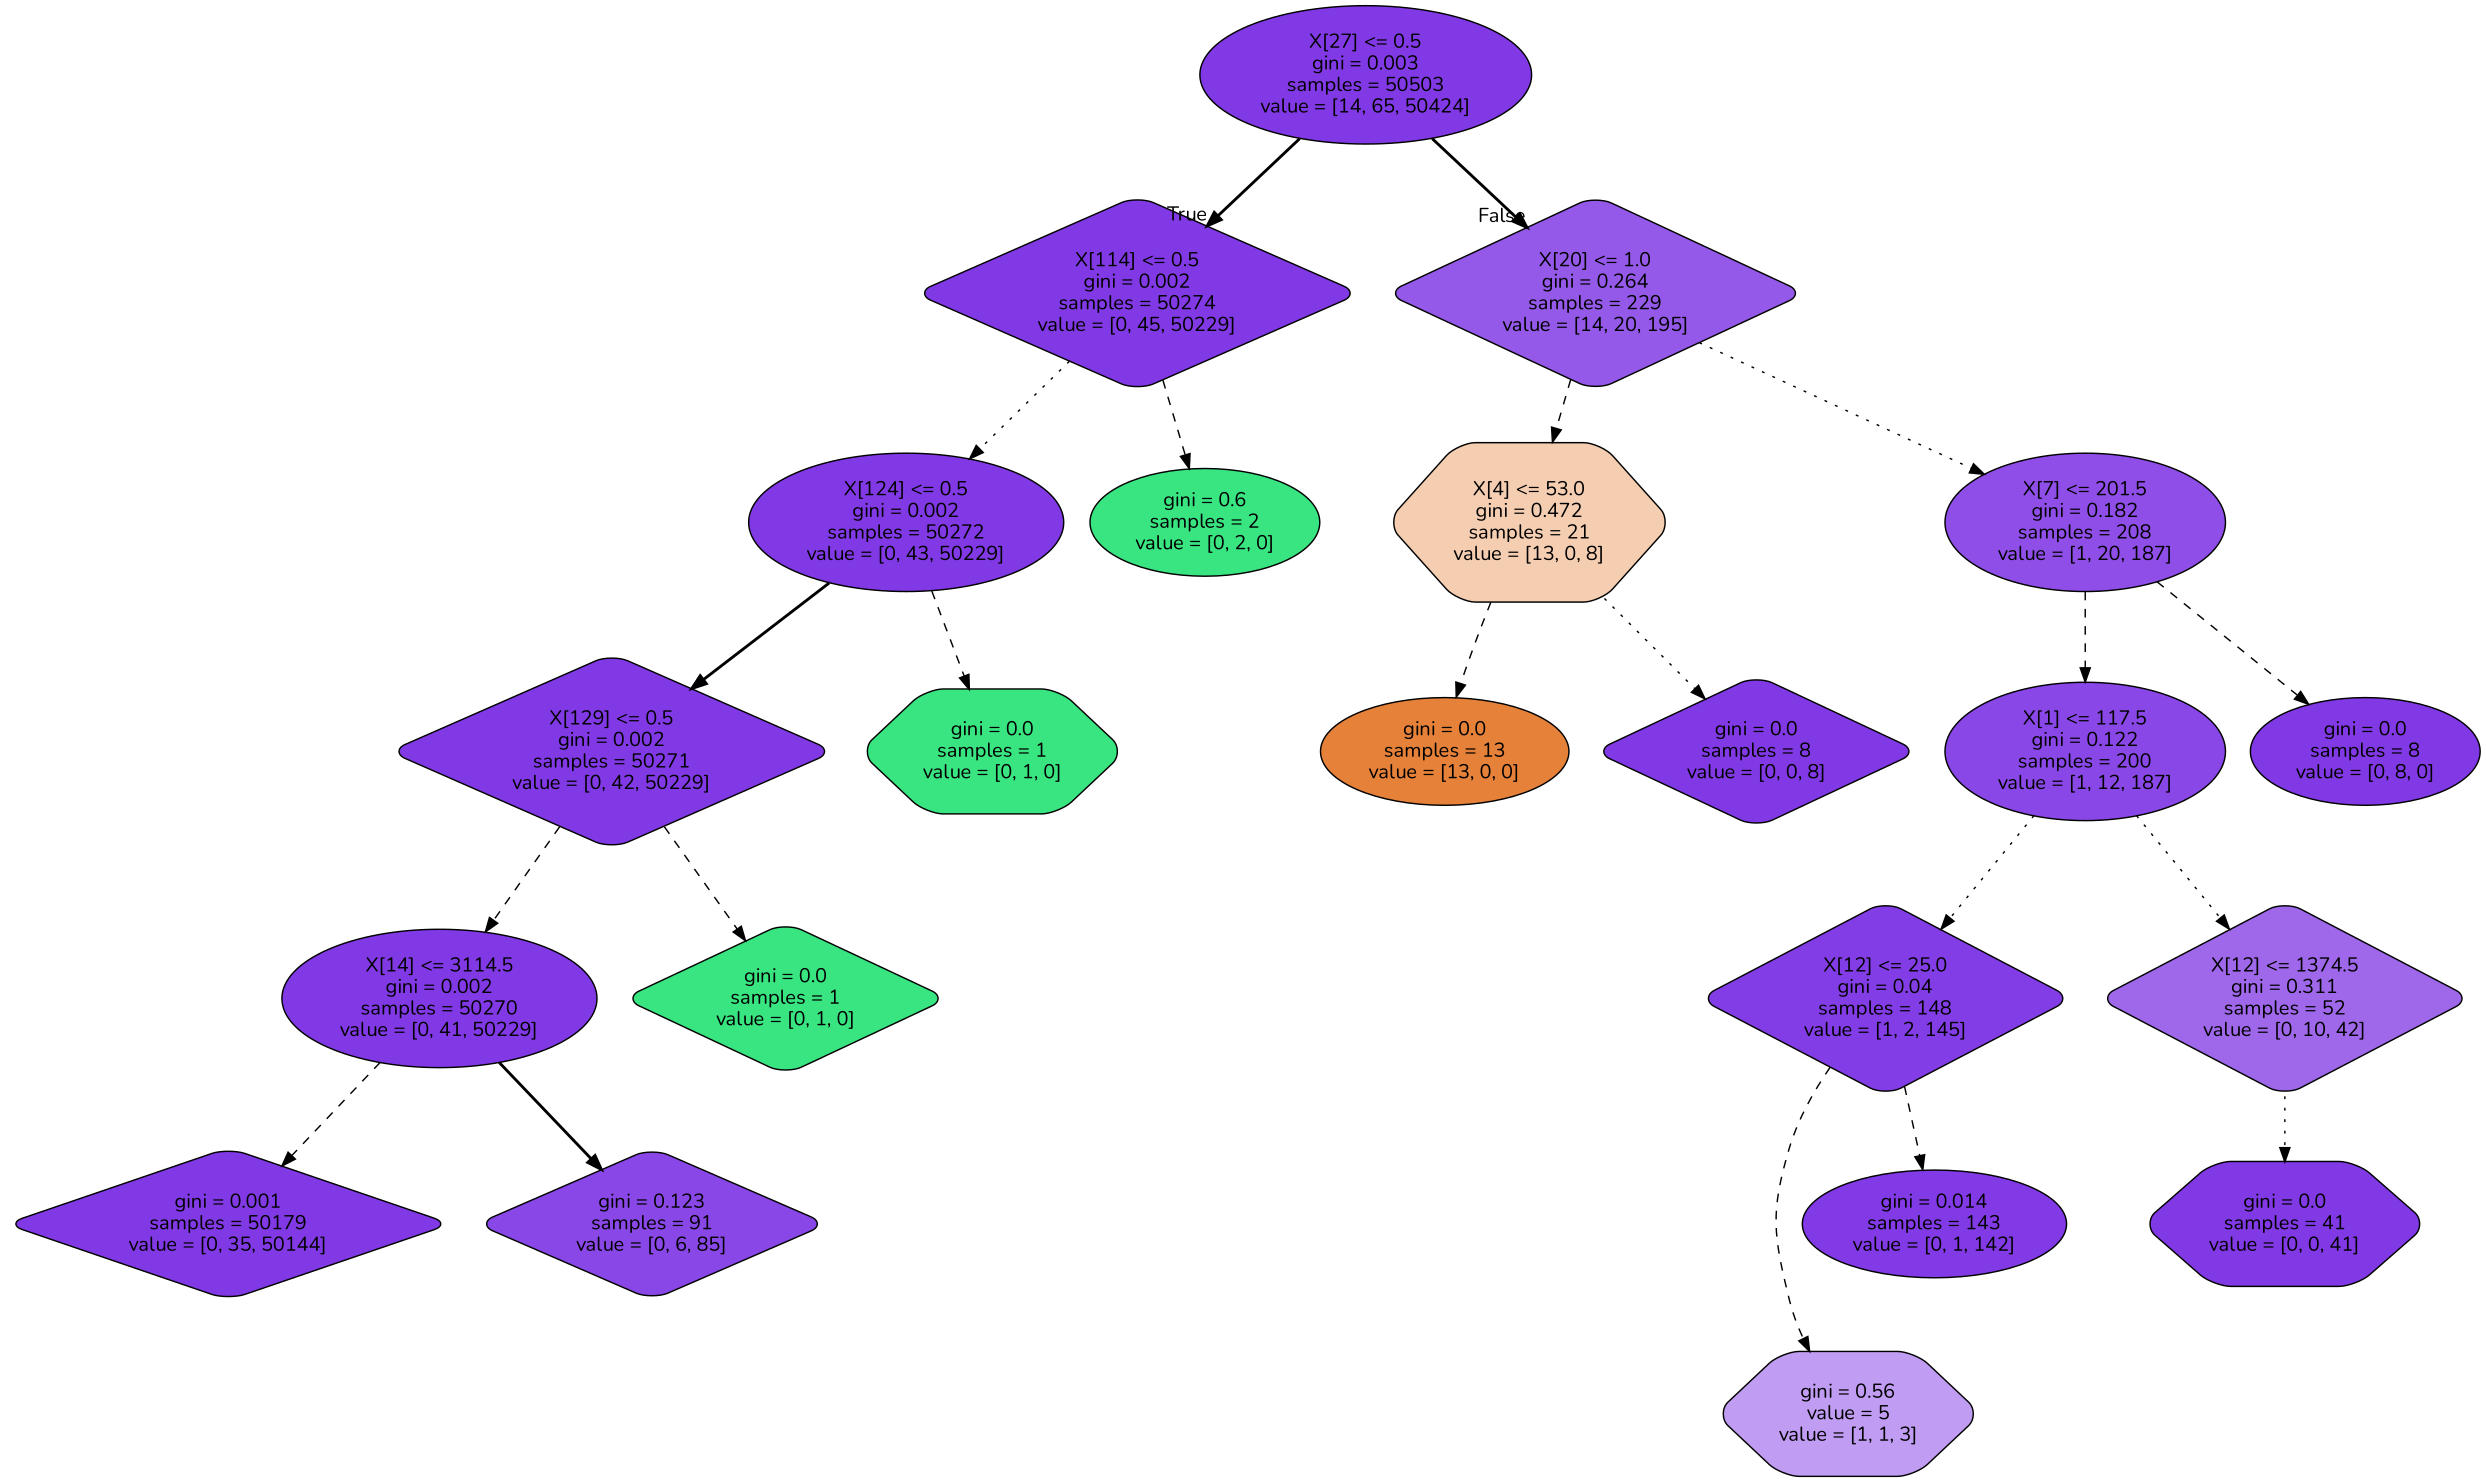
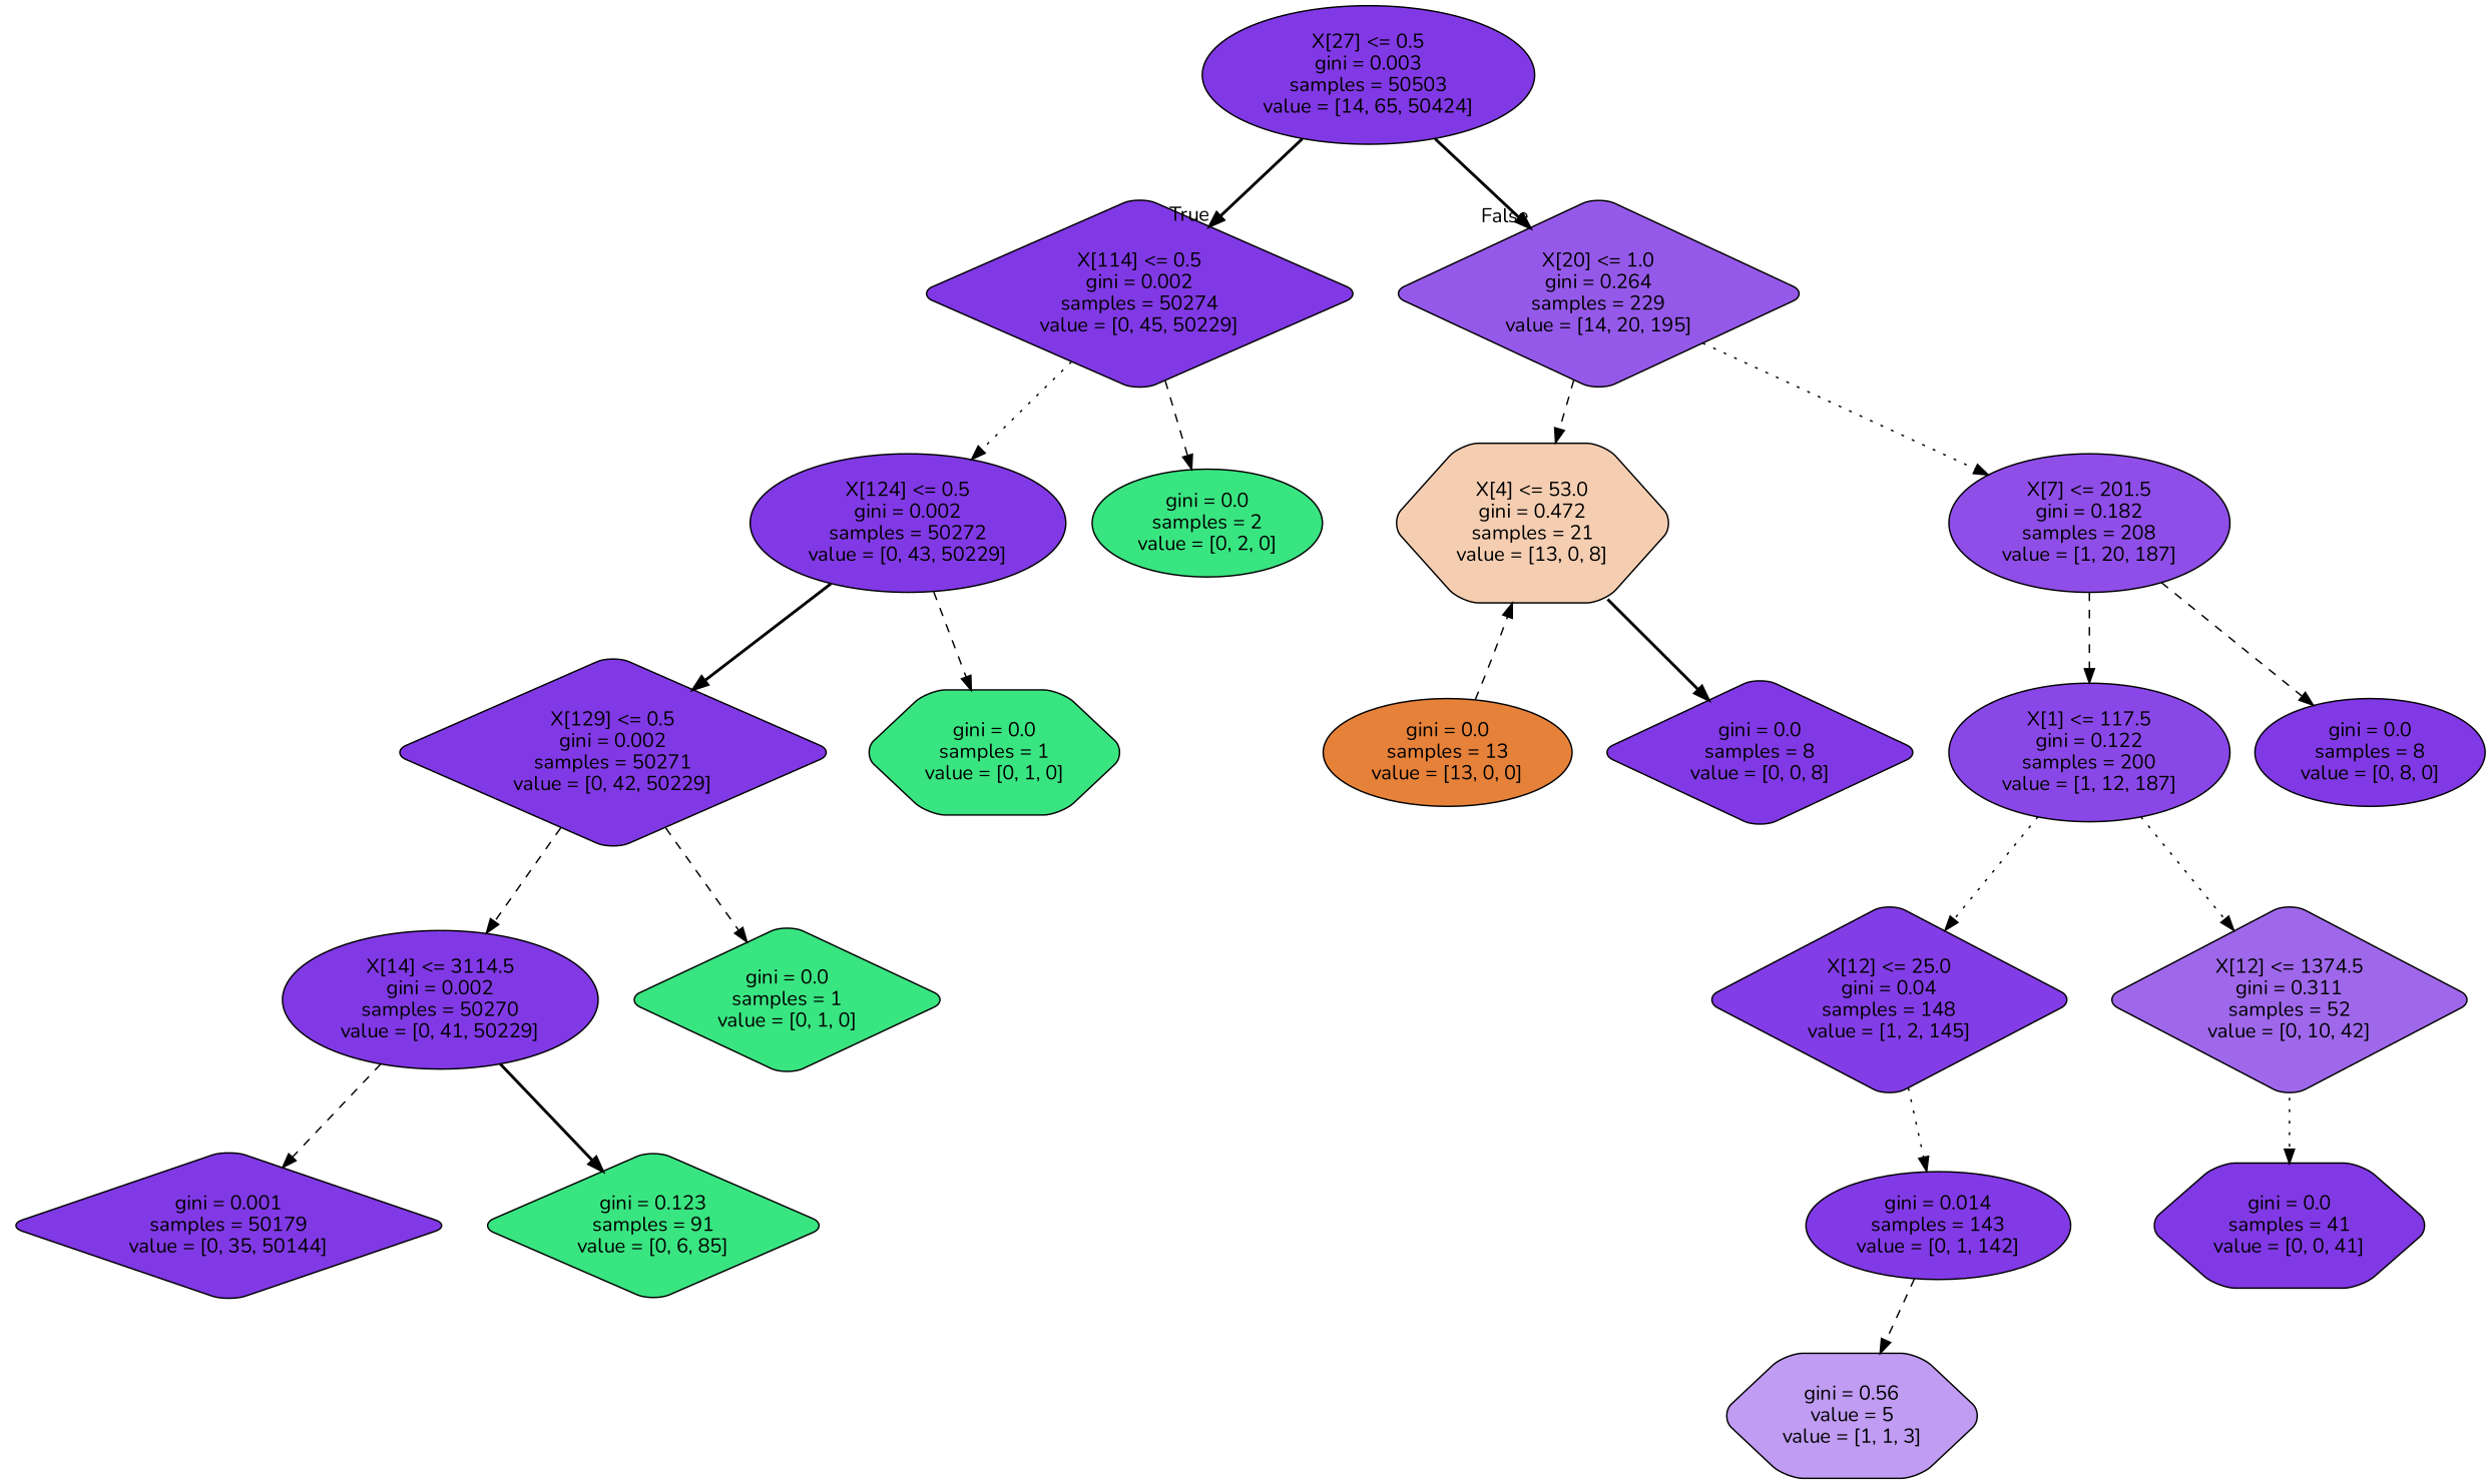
  digraph {
    fontname=Nunito
    node [color=black fillcolor="#8139e5ff" fontname=Nunito shape=ellipse style="filled, rounded"]
    edge [fontname=Nunito style=dashed]
    n1 [label="X[27] <= 0.5\ngini = 0.003\nsamples = 50503\nvalue = [14, 65, 50424]"]
    n2 [label="X[114] <= 0.5\ngini = 0.002\nsamples = 50274\nvalue = [0, 45, 50229]" shape=diamond]
    n3 [fillcolor="#8139e5d6" label="X[20] <= 1.0\ngini = 0.264\nsamples = 229\nvalue = [14, 20, 195]" shape=diamond]
    n4 [label="X[124] <= 0.5\ngini = 0.002\nsamples = 50272\nvalue = [0, 43, 50229]"]
-   n5 [fillcolor="#39e581ff" label="gini = 0.6\nsamples = 2\nvalue = [0, 2, 0]"]
+   n5 [fillcolor="#39e581ff" label="gini = 0.0\nsamples = 2\nvalue = [0, 2, 0]"]
    n6 [fillcolor="#e5813962" label="X[4] <= 53.0\ngini = 0.472\nsamples = 21\nvalue = [13, 0, 8]" shape=hexagon]
    n7 [fillcolor="#8139e5e3" label="X[7] <= 201.5\ngini = 0.182\nsamples = 208\nvalue = [1, 20, 187]"]
    n8 [label="X[129] <= 0.5\ngini = 0.002\nsamples = 50271\nvalue = [0, 42, 50229]" shape=diamond]
    n9 [fillcolor="#39e581ff" label="gini = 0.0\nsamples = 1\nvalue = [0, 1, 0]" shape=hexagon]
    n10 [label="X[14] <= 3114.5\ngini = 0.002\nsamples = 50270\nvalue = [0, 41, 50229]"]
    n11 [fillcolor="#39e581ff" label="gini = 0.0\nsamples = 1\nvalue = [0, 1, 0]" shape=diamond]
    n12 [label="gini = 0.001\nsamples = 50179\nvalue = [0, 35, 50144]" shape=diamond]
-   n13 [fillcolor="#8139e5ed" label="gini = 0.123\nsamples = 91\nvalue = [0, 6, 85]" shape=diamond]
+   n13 [fillcolor="#39e581ff" label="gini = 0.123\nsamples = 91\nvalue = [0, 6, 85]" shape=diamond]
    n14 [fillcolor="#e58139ff" label="gini = 0.0\nsamples = 13\nvalue = [13, 0, 0]"]
    n15 [label="gini = 0.0\nsamples = 8\nvalue = [0, 0, 8]" shape=diamond]
    n16 [fillcolor="#8139e5ed" label="X[1] <= 117.5\ngini = 0.122\nsamples = 200\nvalue = [1, 12, 187]"]
    n17 [label="gini = 0.0\nsamples = 8\nvalue = [0, 8, 0]"]
    n18 [fillcolor="#8139e5fa" label="X[12] <= 25.0\ngini = 0.04\nsamples = 148\nvalue = [1, 2, 145]" shape=diamond]
    n19 [fillcolor="#8139e5c2" label="X[12] <= 1374.5\ngini = 0.311\nsamples = 52\nvalue = [0, 10, 42]" shape=diamond]
    n20 [fillcolor="#8139e57f" label="gini = 0.56\nvalue = 5\nvalue = [1, 1, 3]" shape=hexagon]
    n21 [fillcolor="#8139e5fd" label="gini = 0.014\nsamples = 143\nvalue = [0, 1, 142]"]
    n22 [label="gini = 0.0\nsamples = 41\nvalue = [0, 0, 41]" shape=hexagon]
    n1 -> n2 [headlabel=True labelangle=45 labeldistance=2.5 style=bold]
    n1 -> n3 [headlabel=False labelangle=-45 labeldistance=2.5 style=bold]
    n2 -> n4 [style=dotted]
    n2 -> n5
    n3 -> n6
    n3 -> n7 [style=dotted]
    n4 -> n8 [style=bold]
    n4 -> n9
-   n6 -> n14
-   n6 -> n15 [style=dotted]
+   n14 -> n6
+   n6 -> n15 [style=bold]
    n7 -> n16
    n7 -> n17
    n8 -> n10
    n8 -> n11
    n10 -> n12
    n10 -> n13 [style=bold]
    n16 -> n18 [style=dotted]
    n16 -> n19 [style=dotted]
-   n18 -> n20
-   n18 -> n21
+   n21 -> n20
+   n18 -> n21 [style=dotted]
    n19 -> n22 [style=dotted]
  }
